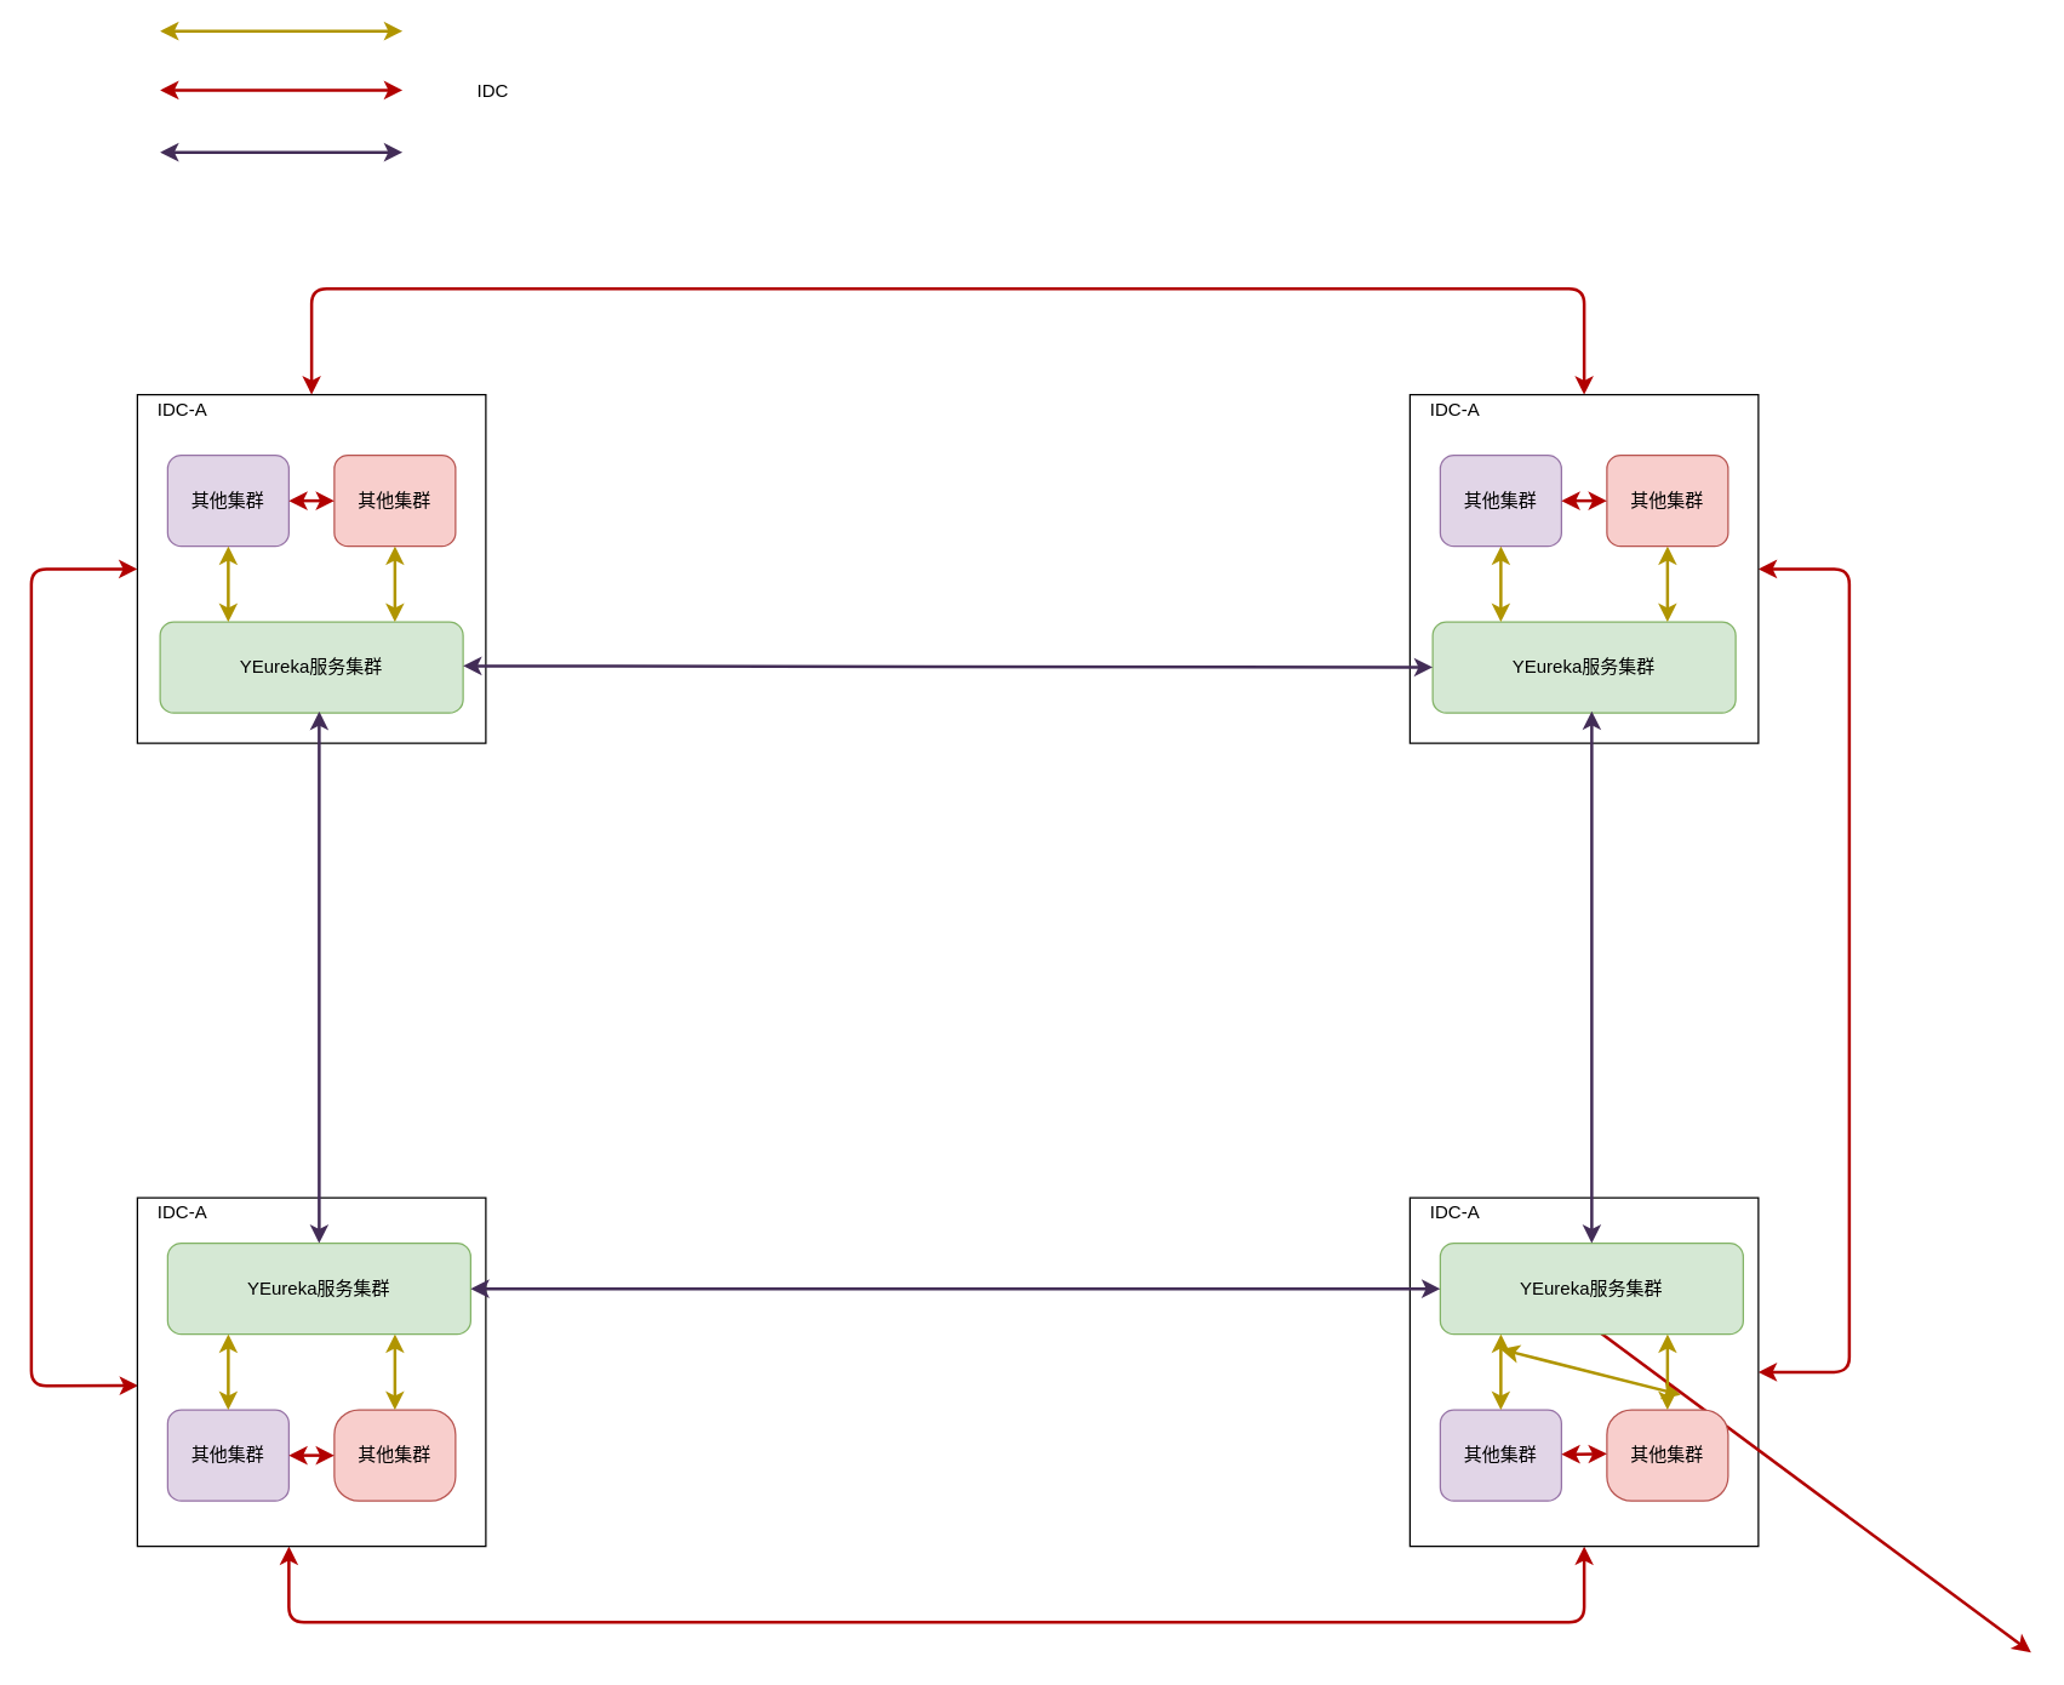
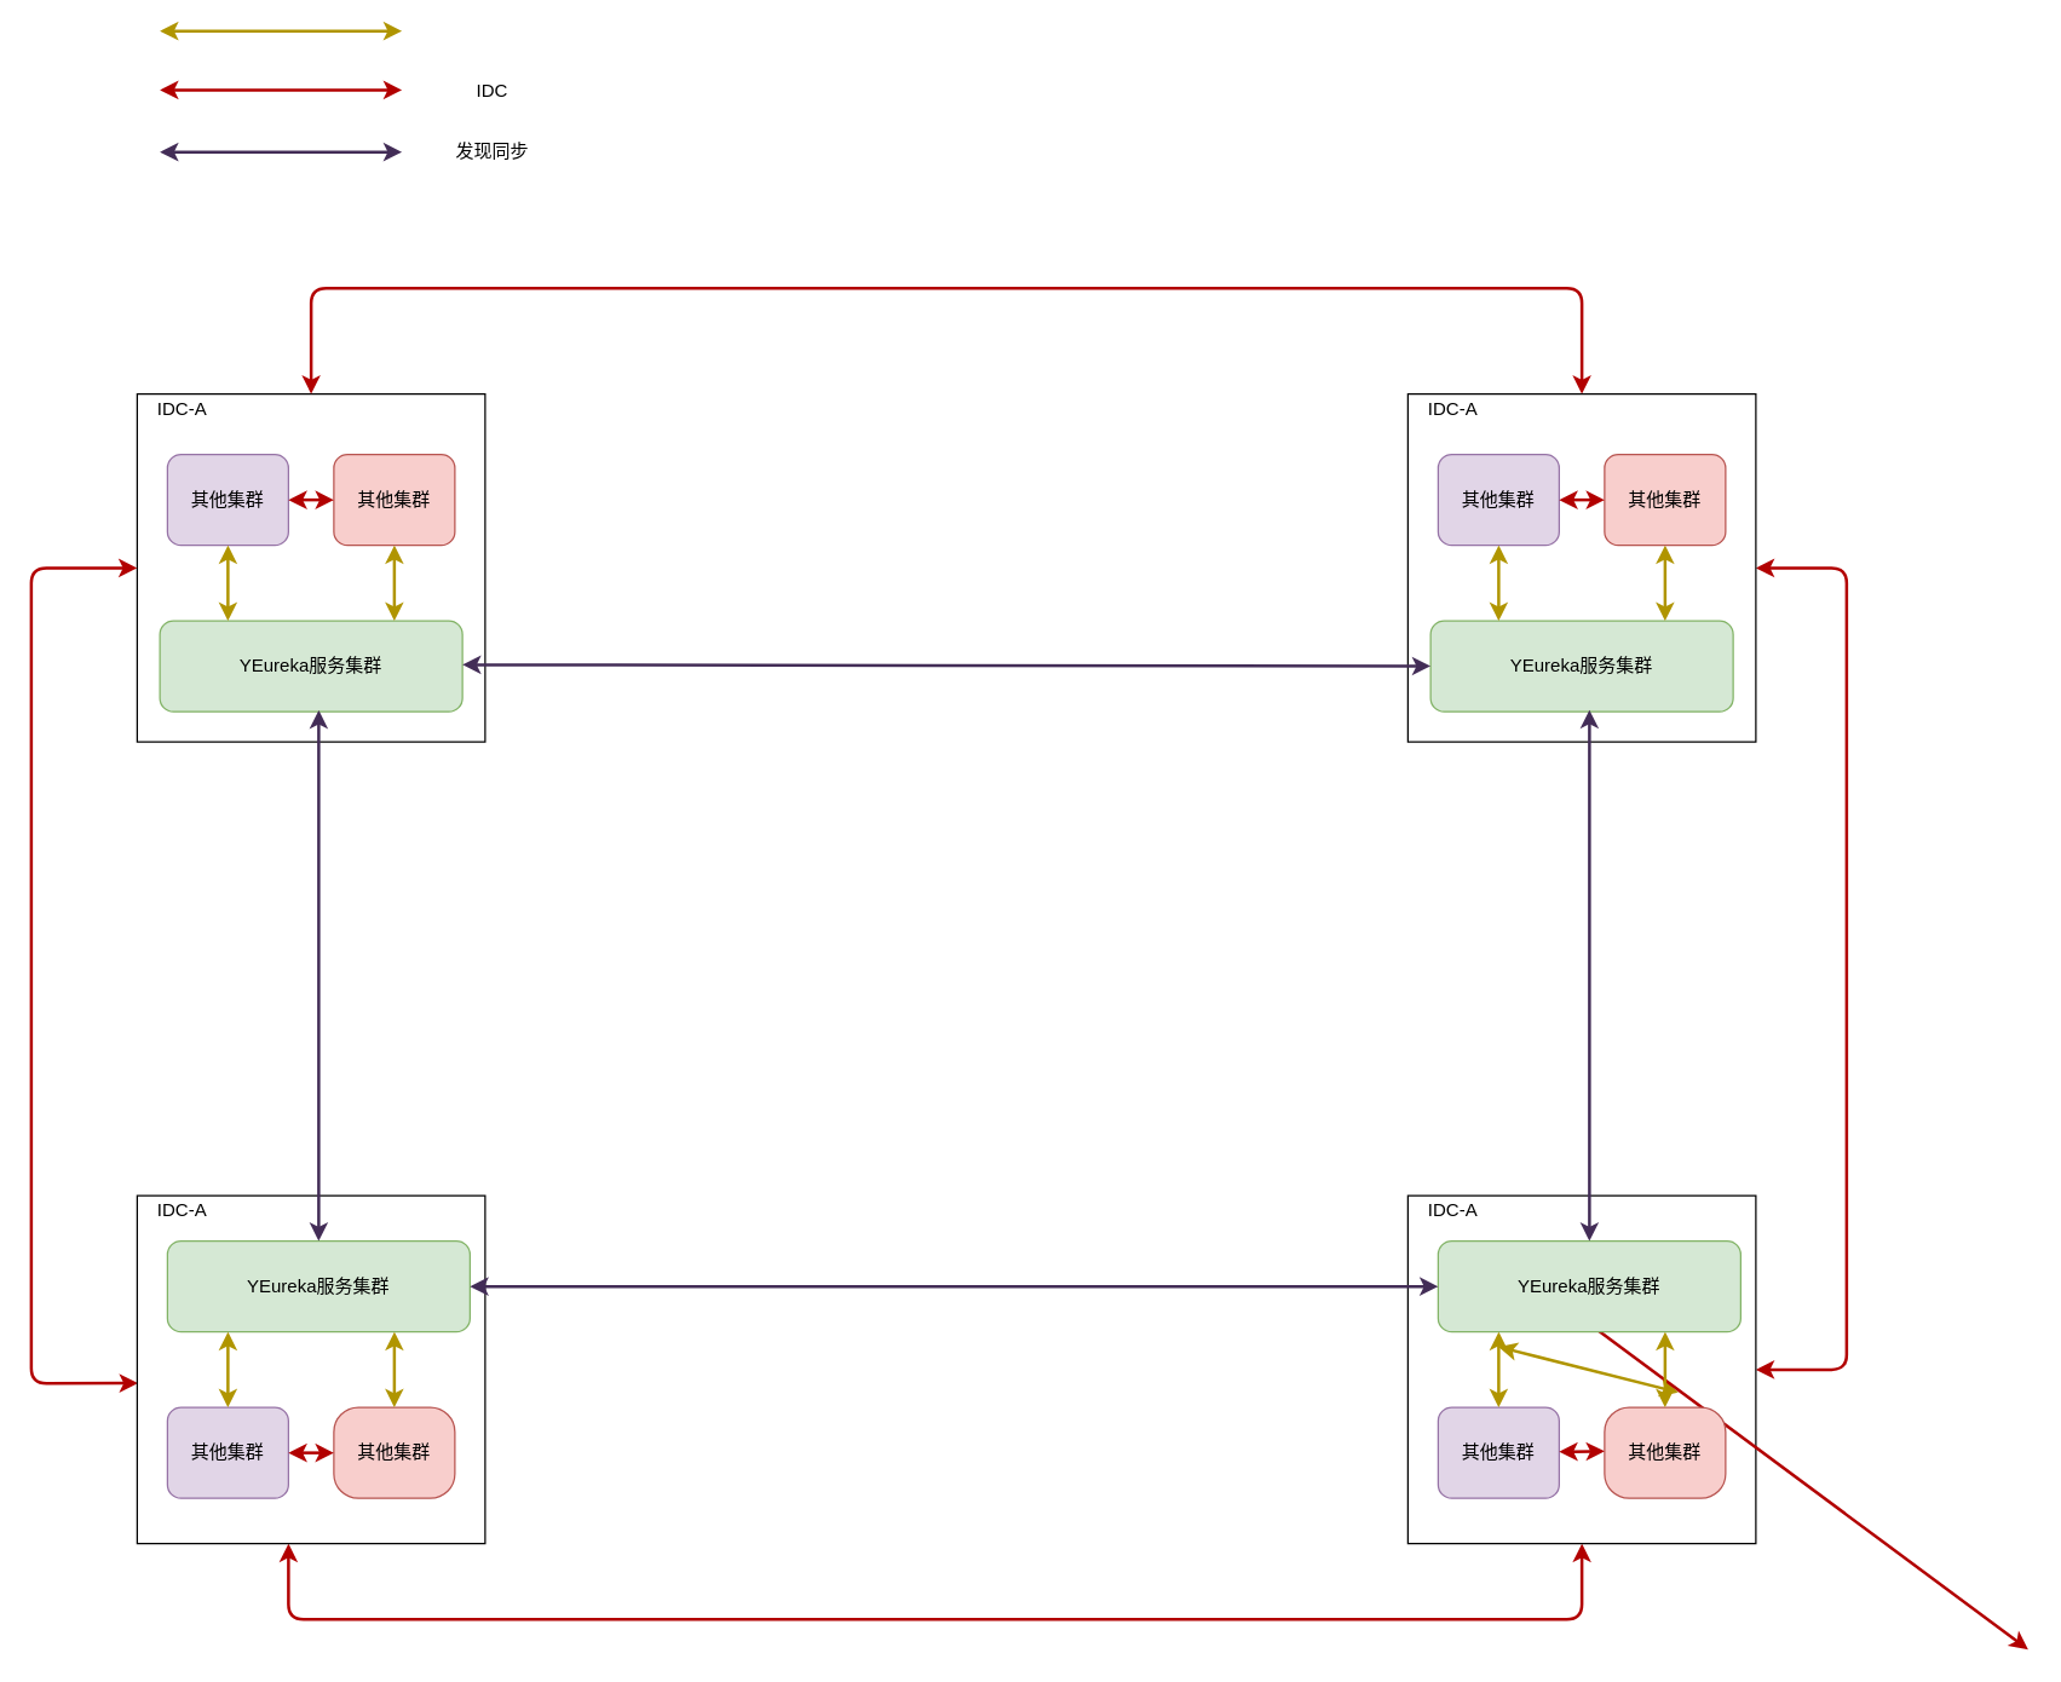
  <mxCell id="0" />
  <mxCell id="1" parent="0" />
  <mxCell id="2" value="" style="whiteSpace=wrap;html=1;aspect=fixed;" vertex="1" parent="1"><mxGeometry x="90" y="260" width="230" height="230" as="geometry" /></mxCell>
  <mxCell id="3" value="YEureka服务集群" style="rounded=1;whiteSpace=wrap;html=1;fillColor=#d5e8d4;strokeColor=#82b366;" vertex="1" parent="1"><mxGeometry x="105" y="410" width="200" height="60" as="geometry" /></mxCell>
  <mxCell id="4" value="IDC-A" style="text;html=1;strokeColor=none;fillColor=none;align=center;verticalAlign=middle;whiteSpace=wrap;rounded=0;" vertex="1" parent="1"><mxGeometry x="90" y="260" width="60" height="20" as="geometry" /></mxCell>
  <mxCell id="5" value="其他集群" style="rounded=1;whiteSpace=wrap;html=1;fillColor=#f8cecc;strokeColor=#b85450;" vertex="1" parent="1"><mxGeometry x="220" y="300" width="80" height="60" as="geometry" /></mxCell>
  <mxCell id="6" value="" style="endArrow=classic;startArrow=classic;html=1;fillColor=#e3c800;strokeColor=#B09500;strokeWidth=2;" edge="1" parent="1" target="5"><mxGeometry width="50" height="50" relative="1" as="geometry"><mxPoint x="260" y="410" as="sourcePoint" /><mxPoint x="490" y="580" as="targetPoint" /></mxGeometry></mxCell>
  <mxCell id="7" value="其他集群" style="rounded=1;whiteSpace=wrap;html=1;fillColor=#e1d5e7;strokeColor=#9673a6;" vertex="1" parent="1"><mxGeometry x="110" y="300" width="80" height="60" as="geometry" /></mxCell>
  <mxCell id="8" value="" style="endArrow=classic;startArrow=classic;html=1;entryX=0.225;entryY=0;entryDx=0;entryDy=0;fillColor=#e3c800;strokeColor=#B09500;strokeWidth=2;exitX=0.5;exitY=1;exitDx=0;exitDy=0;entryPerimeter=0;" edge="1" parent="1" source="7" target="3"><mxGeometry width="50" height="50" relative="1" as="geometry"><mxPoint x="150" y="370" as="sourcePoint" /><mxPoint x="268.75" y="390" as="targetPoint" /></mxGeometry></mxCell>
  <mxCell id="9" value="" style="endArrow=classic;startArrow=classic;html=1;entryX=0;entryY=0.5;entryDx=0;entryDy=0;fillColor=#e51400;strokeColor=#B20000;strokeWidth=2;" edge="1" parent="1" source="7" target="5"><mxGeometry width="50" height="50" relative="1" as="geometry"><mxPoint x="450" y="610" as="sourcePoint" /><mxPoint x="500" y="560" as="targetPoint" /></mxGeometry></mxCell>
  <mxCell id="10" value="" style="endArrow=classic;startArrow=classic;html=1;entryX=0;entryY=0.5;entryDx=0;entryDy=0;fillColor=#e51400;strokeColor=#B20000;strokeWidth=2;exitX=0.002;exitY=0.539;exitDx=0;exitDy=0;exitPerimeter=0;" edge="1" parent="1" source="27" target="2"><mxGeometry width="50" height="50" relative="1" as="geometry"><mxPoint x="205" y="790" as="sourcePoint" /><mxPoint x="340" y="530" as="targetPoint" /><Array as="points"><mxPoint x="20" y="914" /><mxPoint x="20" y="375" /></Array></mxGeometry></mxCell>
  <mxCell id="11" value="" style="endArrow=classic;startArrow=classic;html=1;entryX=0.5;entryY=1;entryDx=0;entryDy=0;exitX=1;exitY=0.5;exitDx=0;exitDy=0;strokeWidth=2;fillColor=#e51400;strokeColor=#B20000;" edge="1" parent="1" target="34"><mxGeometry width="50" height="50" relative="1" as="geometry"><mxPoint x="190" y="1020" as="sourcePoint" /><mxPoint x="800" y="1020" as="targetPoint" /><Array as="points"><mxPoint x="190" y="1070" /><mxPoint x="1045" y="1070" /></Array></mxGeometry></mxCell>
  <mxCell id="12" value="" style="endArrow=classic;startArrow=classic;html=1;strokeWidth=2;fillColor=#e51400;strokeColor=#B20000;exitX=1;exitY=0.5;exitDx=0;exitDy=0;entryX=1;entryY=0.5;entryDx=0;entryDy=0;" edge="1" parent="1" source="19" target="34"><mxGeometry width="50" height="50" relative="1" as="geometry"><mxPoint x="1045" y="490" as="sourcePoint" /><mxPoint x="1045" y="790" as="targetPoint" /><Array as="points"><mxPoint x="1220" y="375" /><mxPoint x="1220" y="905" /></Array></mxGeometry></mxCell>
  <mxCell id="13" value="" style="endArrow=classic;startArrow=classic;html=1;strokeWidth=2;fillColor=#e51400;strokeColor=#B20000;exitX=0.5;exitY=0;exitDx=0;exitDy=0;entryX=0.5;entryY=0;entryDx=0;entryDy=0;" edge="1" parent="1" source="19" target="2"><mxGeometry width="50" height="50" relative="1" as="geometry"><mxPoint x="870" y="130" as="sourcePoint" /><mxPoint x="440" y="340" as="targetPoint" /><Array as="points"><mxPoint x="1045" y="190" /><mxPoint x="205" y="190" /></Array></mxGeometry></mxCell>
  <mxCell id="14" value="" style="endArrow=classic;startArrow=classic;html=1;fillColor=#e51400;strokeColor=#B20000;strokeWidth=2;" edge="1" parent="1"><mxGeometry width="50" height="50" relative="1" as="geometry"><mxPoint x="105" y="59" as="sourcePoint" /><mxPoint x="265" y="59" as="targetPoint" /></mxGeometry></mxCell>
  <mxCell id="15" value="" style="endArrow=classic;startArrow=classic;html=1;fillColor=#76608a;strokeColor=#432D57;strokeWidth=2;" edge="1" parent="1"><mxGeometry width="50" height="50" relative="1" as="geometry"><mxPoint x="105" y="100" as="sourcePoint" /><mxPoint x="265" y="100" as="targetPoint" /></mxGeometry></mxCell>
  <mxCell id="16" value="" style="endArrow=classic;startArrow=classic;html=1;fillColor=#e3c800;strokeColor=#B09500;strokeWidth=2;" edge="1" parent="1"><mxGeometry width="50" height="50" relative="1" as="geometry"><mxPoint x="105" y="20" as="sourcePoint" /><mxPoint x="265" y="20" as="targetPoint" /></mxGeometry></mxCell>
  <mxCell id="17" value="IDC" style="text;html=1;strokeColor=none;fillColor=none;align=center;verticalAlign=middle;whiteSpace=wrap;rounded=0;" vertex="1" parent="1"><mxGeometry x="295" y="50" width="60" height="20" as="geometry" /></mxCell>
+ <mxCell id="18" value="发现同步" style="text;html=1;strokeColor=none;fillColor=none;align=center;verticalAlign=middle;whiteSpace=wrap;rounded=0;" vertex="1" parent="1"><mxGeometry x="295" y="90" width="60" height="20" as="geometry" /></mxCell>
  <mxCell id="19" value="" style="whiteSpace=wrap;html=1;aspect=fixed;" vertex="1" parent="1"><mxGeometry x="930" y="260" width="230" height="230" as="geometry" /></mxCell>
  <mxCell id="20" value="YEureka服务集群" style="rounded=1;whiteSpace=wrap;html=1;fillColor=#d5e8d4;strokeColor=#82b366;" vertex="1" parent="1"><mxGeometry x="945" y="410" width="200" height="60" as="geometry" /></mxCell>
  <mxCell id="21" value="IDC-A" style="text;html=1;strokeColor=none;fillColor=none;align=center;verticalAlign=middle;whiteSpace=wrap;rounded=0;" vertex="1" parent="1"><mxGeometry x="930" y="260" width="60" height="20" as="geometry" /></mxCell>
  <mxCell id="22" value="其他集群" style="rounded=1;whiteSpace=wrap;html=1;fillColor=#f8cecc;strokeColor=#b85450;" vertex="1" parent="1"><mxGeometry x="1060" y="300" width="80" height="60" as="geometry" /></mxCell>
  <mxCell id="23" value="" style="endArrow=classic;startArrow=classic;html=1;fillColor=#e3c800;strokeColor=#B09500;strokeWidth=2;" edge="1" parent="1" target="22"><mxGeometry width="50" height="50" relative="1" as="geometry"><mxPoint x="1100" y="410" as="sourcePoint" /><mxPoint x="1330" y="580" as="targetPoint" /></mxGeometry></mxCell>
  <mxCell id="24" value="其他集群" style="rounded=1;whiteSpace=wrap;html=1;fillColor=#e1d5e7;strokeColor=#9673a6;" vertex="1" parent="1"><mxGeometry x="950" y="300" width="80" height="60" as="geometry" /></mxCell>
  <mxCell id="25" value="" style="endArrow=classic;startArrow=classic;html=1;entryX=0.225;entryY=0;entryDx=0;entryDy=0;fillColor=#e3c800;strokeColor=#B09500;strokeWidth=2;exitX=0.5;exitY=1;exitDx=0;exitDy=0;entryPerimeter=0;" edge="1" parent="1" source="24" target="20"><mxGeometry width="50" height="50" relative="1" as="geometry"><mxPoint x="990" y="370" as="sourcePoint" /><mxPoint x="1108.75" y="390" as="targetPoint" /></mxGeometry></mxCell>
  <mxCell id="26" value="" style="endArrow=classic;startArrow=classic;html=1;entryX=0;entryY=0.5;entryDx=0;entryDy=0;fillColor=#e51400;strokeColor=#B20000;strokeWidth=2;" edge="1" parent="1" source="24" target="22"><mxGeometry width="50" height="50" relative="1" as="geometry"><mxPoint x="1290" y="610" as="sourcePoint" /><mxPoint x="1340" y="560" as="targetPoint" /></mxGeometry></mxCell>
  <mxCell id="27" value="" style="whiteSpace=wrap;html=1;aspect=fixed;" vertex="1" parent="1"><mxGeometry x="90" y="790" width="230" height="230" as="geometry" /></mxCell>
  <mxCell id="28" value="YEureka服务集群" style="rounded=1;whiteSpace=wrap;html=1;fillColor=#d5e8d4;strokeColor=#82b366;" vertex="1" parent="1"><mxGeometry x="110" y="820" width="200" height="60" as="geometry" /></mxCell>
  <mxCell id="29" value="IDC-A" style="text;html=1;strokeColor=none;fillColor=none;align=center;verticalAlign=middle;whiteSpace=wrap;rounded=0;" vertex="1" parent="1"><mxGeometry x="90" y="790" width="60" height="20" as="geometry" /></mxCell>
  <mxCell id="30" value="其他集群" style="rounded=1;whiteSpace=wrap;html=1;fillColor=#f8cecc;strokeColor=#b85450;arcSize=27;" vertex="1" parent="1"><mxGeometry x="220" y="930" width="80" height="60" as="geometry" /></mxCell>
  <mxCell id="31" value="其他集群" style="rounded=1;whiteSpace=wrap;html=1;fillColor=#e1d5e7;strokeColor=#9673a6;" vertex="1" parent="1"><mxGeometry x="110" y="930" width="80" height="60" as="geometry" /></mxCell>
  <mxCell id="32" value="" style="endArrow=classic;startArrow=classic;html=1;fillColor=#e3c800;strokeColor=#B09500;strokeWidth=2;entryX=0.2;entryY=1;entryDx=0;entryDy=0;entryPerimeter=0;exitX=0.5;exitY=0;exitDx=0;exitDy=0;" edge="1" parent="1" source="31" target="28"><mxGeometry width="50" height="50" relative="1" as="geometry"><mxPoint x="160" y="920" as="sourcePoint" /><mxPoint x="155" y="900" as="targetPoint" /></mxGeometry></mxCell>
  <mxCell id="33" value="" style="endArrow=classic;startArrow=classic;html=1;entryX=0;entryY=0.5;entryDx=0;entryDy=0;fillColor=#e51400;strokeColor=#B20000;strokeWidth=2;" edge="1" parent="1" source="31" target="30"><mxGeometry width="50" height="50" relative="1" as="geometry"><mxPoint x="450" y="1140" as="sourcePoint" /><mxPoint x="500" y="1090" as="targetPoint" /></mxGeometry></mxCell>
  <mxCell id="34" value="" style="whiteSpace=wrap;html=1;aspect=fixed;" vertex="1" parent="1"><mxGeometry x="930" y="790" width="230" height="230" as="geometry" /></mxCell>
  <mxCell id="35" value="IDC-A" style="text;html=1;strokeColor=none;fillColor=none;align=center;verticalAlign=middle;whiteSpace=wrap;rounded=0;" vertex="1" parent="1"><mxGeometry x="930" y="790" width="60" height="20" as="geometry" /></mxCell>
  <mxCell id="36" value="" style="endArrow=classic;startArrow=classic;html=1;entryX=0.225;entryY=0;entryDx=0;entryDy=0;fillColor=#e3c800;strokeColor=#B09500;strokeWidth=2;exitX=0.5;exitY=1;exitDx=0;exitDy=0;entryPerimeter=0;" edge="1" parent="1"><mxGeometry width="50" height="50" relative="1" as="geometry"><mxPoint x="990" y="890" as="sourcePoint" /><mxPoint x="1108.75" y="920" as="targetPoint" /></mxGeometry></mxCell>
  <mxCell id="37" value="" style="endArrow=classic;startArrow=classic;html=1;entryX=0;entryY=0.5;entryDx=0;entryDy=0;fillColor=#e51400;strokeColor=#B20000;strokeWidth=2;" edge="1" parent="1"><mxGeometry width="50" height="50" relative="1" as="geometry"><mxPoint x="1030" y="860" as="sourcePoint" /><mxPoint x="1340" y="1090" as="targetPoint" /></mxGeometry></mxCell>
  <mxCell id="38" value="" style="endArrow=classic;startArrow=classic;html=1;fillColor=#e3c800;strokeColor=#B09500;strokeWidth=2;entryX=0.75;entryY=1;entryDx=0;entryDy=0;exitX=0.5;exitY=0;exitDx=0;exitDy=0;" edge="1" parent="1" source="30" target="28"><mxGeometry width="50" height="50" relative="1" as="geometry"><mxPoint x="160" y="940" as="sourcePoint" /><mxPoint x="160" y="890" as="targetPoint" /></mxGeometry></mxCell>
  <mxCell id="39" value="YEureka服务集群" style="rounded=1;whiteSpace=wrap;html=1;fillColor=#d5e8d4;strokeColor=#82b366;" vertex="1" parent="1"><mxGeometry x="950" y="820" width="200" height="60" as="geometry" /></mxCell>
  <mxCell id="40" value="其他集群" style="rounded=1;whiteSpace=wrap;html=1;fillColor=#f8cecc;strokeColor=#b85450;arcSize=27;" vertex="1" parent="1"><mxGeometry x="1060" y="930" width="80" height="60" as="geometry" /></mxCell>
  <mxCell id="41" value="其他集群" style="rounded=1;whiteSpace=wrap;html=1;fillColor=#e1d5e7;strokeColor=#9673a6;" vertex="1" parent="1"><mxGeometry x="950" y="930" width="80" height="60" as="geometry" /></mxCell>
  <mxCell id="42" value="" style="endArrow=classic;startArrow=classic;html=1;fillColor=#e3c800;strokeColor=#B09500;strokeWidth=2;entryX=0.2;entryY=1;entryDx=0;entryDy=0;entryPerimeter=0;exitX=0.5;exitY=0;exitDx=0;exitDy=0;" edge="1" parent="1" source="41" target="39"><mxGeometry width="50" height="50" relative="1" as="geometry"><mxPoint x="1000" y="920" as="sourcePoint" /><mxPoint x="995" y="900" as="targetPoint" /></mxGeometry></mxCell>
  <mxCell id="43" value="" style="endArrow=classic;startArrow=classic;html=1;fillColor=#e3c800;strokeColor=#B09500;strokeWidth=2;entryX=0.75;entryY=1;entryDx=0;entryDy=0;exitX=0.5;exitY=0;exitDx=0;exitDy=0;" edge="1" parent="1" source="40" target="39"><mxGeometry width="50" height="50" relative="1" as="geometry"><mxPoint x="1000" y="940" as="sourcePoint" /><mxPoint x="1000" y="890" as="targetPoint" /></mxGeometry></mxCell>
  <mxCell id="44" value="" style="endArrow=classic;startArrow=classic;html=1;fillColor=#76608a;strokeColor=#432D57;strokeWidth=2;" edge="1" parent="1" target="28"><mxGeometry width="50" height="50" relative="1" as="geometry"><mxPoint x="210" y="469" as="sourcePoint" /><mxPoint x="355" y="468.82" as="targetPoint" /></mxGeometry></mxCell>
  <mxCell id="45" value="" style="endArrow=classic;startArrow=classic;html=1;fillColor=#76608a;strokeColor=#432D57;strokeWidth=2;exitX=0;exitY=0.5;exitDx=0;exitDy=0;entryX=1;entryY=0.5;entryDx=0;entryDy=0;" edge="1" parent="1" source="39" target="28"><mxGeometry width="50" height="50" relative="1" as="geometry"><mxPoint x="220" y="479" as="sourcePoint" /><mxPoint x="220" y="830" as="targetPoint" /></mxGeometry></mxCell>
  <mxCell id="46" value="" style="endArrow=classic;startArrow=classic;html=1;fillColor=#76608a;strokeColor=#432D57;strokeWidth=2;exitX=0;exitY=0.5;exitDx=0;exitDy=0;" edge="1" parent="1" target="39"><mxGeometry width="50" height="50" relative="1" as="geometry"><mxPoint x="1050" y="468.82" as="sourcePoint" /><mxPoint x="410" y="468.82" as="targetPoint" /></mxGeometry></mxCell>
  <mxCell id="47" value="" style="endArrow=classic;startArrow=classic;html=1;fillColor=#76608a;strokeColor=#432D57;strokeWidth=2;" edge="1" parent="1" target="20"><mxGeometry width="50" height="50" relative="1" as="geometry"><mxPoint x="305" y="439" as="sourcePoint" /><mxPoint x="305" y="790" as="targetPoint" /></mxGeometry></mxCell>
  <mxCell id="48" value="" style="endArrow=classic;startArrow=classic;html=1;fillColor=#e51400;strokeColor=#B20000;strokeWidth=2;" edge="1" parent="1"><mxGeometry width="50" height="50" relative="1" as="geometry"><mxPoint x="1030" y="959.29" as="sourcePoint" /><mxPoint x="1060" y="959" as="targetPoint" /></mxGeometry></mxCell>
